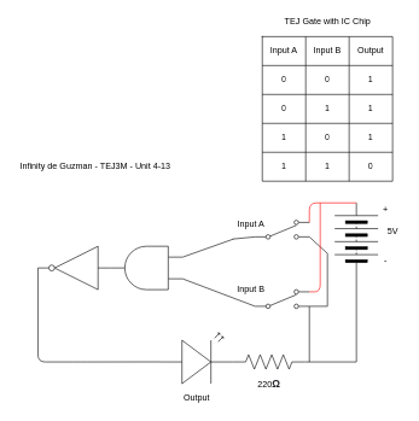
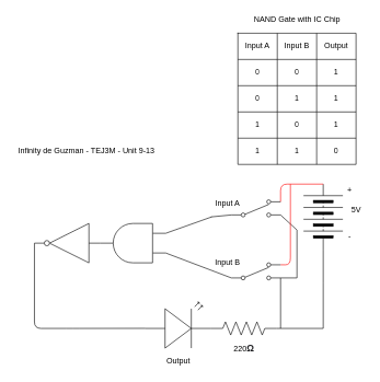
  <mxCell id="0" />
  <mxCell id="1" parent="0" />
  <mxCell id="2" value="5V" style="text;html=1;align=center;verticalAlign=middle;resizable=0;points=[];autosize=1;strokeColor=none;fillColor=none;" parent="1" vertex="1"><mxGeometry x="527" y="310" width="30" height="20" as="geometry" /></mxCell>
  <mxCell id="3" value="-" style="text;html=1;align=center;verticalAlign=middle;resizable=0;points=[];autosize=1;strokeColor=none;fillColor=none;" parent="1" vertex="1"><mxGeometry x="522" y="350" width="20" height="20" as="geometry" /></mxCell>
  <mxCell id="4" value="+" style="text;html=1;align=center;verticalAlign=middle;resizable=0;points=[];autosize=1;strokeColor=none;fillColor=none;" parent="1" vertex="1"><mxGeometry x="522" y="280" width="20" height="20" as="geometry" /></mxCell>
  <mxCell id="5" value="Output" style="text;html=1;align=center;verticalAlign=middle;resizable=0;points=[];autosize=1;strokeColor=none;fillColor=none;" parent="1" vertex="1"><mxGeometry x="246" y="540" width="50" height="20" as="geometry" /></mxCell>
- <mxCell id="6" value="TEJ Gate with IC Chip" style="text;html=1;align=center;verticalAlign=middle;resizable=0;points=[];autosize=1;strokeColor=none;fillColor=none;" parent="1" vertex="1"><mxGeometry x="377" y="20" width="150" height="20" as="geometry" /></mxCell>
- <mxCell id="7" value="Infinity de Guzman - TEJ3M - Unit 4-13" style="text;html=1;align=center;verticalAlign=middle;resizable=0;points=[];autosize=1;strokeColor=none;fillColor=none;" parent="1" vertex="1"><mxGeometry x="20.5" y="220" width="220" height="20" as="geometry" /></mxCell>
+ <mxCell id="6" value="NAND Gate with IC Chip" style="text;html=1;align=center;verticalAlign=middle;resizable=0;points=[];autosize=1;strokeColor=none;fillColor=none;" parent="1" vertex="1"><mxGeometry x="377" y="20" width="150" height="20" as="geometry" /></mxCell>
+ <mxCell id="7" value="Infinity de Guzman - TEJ3M - Unit 9-13" style="text;html=1;align=center;verticalAlign=middle;resizable=0;points=[];autosize=1;strokeColor=none;fillColor=none;" parent="1" vertex="1"><mxGeometry x="20.5" y="220" width="220" height="20" as="geometry" /></mxCell>
  <mxCell id="8" style="edgeStyle=none;rounded=0;orthogonalLoop=1;jettySize=auto;html=1;exitX=0;exitY=0.5;exitDx=0;exitDy=0;entryX=1;entryY=0.5;entryDx=0;entryDy=0;entryPerimeter=0;endArrow=none;endFill=0;" parent="1" source="9" target="16" edge="1"><mxGeometry relative="1" as="geometry"><Array as="points"><mxPoint x="492" y="430" /><mxPoint x="492" y="500" /></Array><mxPoint x="472" y="429.9" as="targetPoint" /></mxGeometry></mxCell>
  <mxCell id="9" value="" style="pointerEvents=1;verticalLabelPosition=bottom;shadow=0;dashed=0;align=center;html=1;verticalAlign=top;shape=mxgraph.electrical.miscellaneous.batteryStack;rotation=-90;" parent="1" vertex="1"><mxGeometry x="442" y="300" width="100" height="60" as="geometry" /></mxCell>
  <mxCell id="10" style="edgeStyle=none;rounded=0;orthogonalLoop=1;jettySize=auto;html=1;exitX=1;exitY=0.885;exitDx=0;exitDy=0;exitPerimeter=0;endArrow=none;endFill=0;entryX=1;entryY=0.885;entryDx=0;entryDy=0;entryPerimeter=0;" parent="1" source="12" target="20" edge="1"><mxGeometry relative="1" as="geometry"><Array as="points"><mxPoint x="452" y="350" /><mxPoint x="452" y="423" /></Array><mxPoint x="452" y="420" as="targetPoint" /></mxGeometry></mxCell>
  <mxCell id="11" style="edgeStyle=none;html=1;exitX=1;exitY=0.115;exitDx=0;exitDy=0;exitPerimeter=0;endArrow=none;endFill=0;strokeColor=#FF0000;entryX=1;entryY=0.5;entryDx=0;entryDy=0;" parent="1" source="12" target="9" edge="1"><mxGeometry relative="1" as="geometry"><mxPoint x="427" y="280" as="targetPoint" /><Array as="points"><mxPoint x="427" y="280" /></Array></mxGeometry></mxCell>
  <mxCell id="12" value="" style="pointerEvents=1;verticalLabelPosition=bottom;shadow=0;dashed=0;align=center;html=1;verticalAlign=top;shape=mxgraph.electrical.electro-mechanical.2-way_switch;rotation=0;" parent="1" vertex="1"><mxGeometry x="352" y="304" width="75" height="26" as="geometry" /></mxCell>
  <mxCell id="13" style="rounded=0;orthogonalLoop=1;jettySize=auto;html=1;exitX=1;exitY=0.5;exitDx=0;exitDy=0;exitPerimeter=0;entryX=0;entryY=0.885;entryDx=0;entryDy=0;entryPerimeter=0;endArrow=none;endFill=0;" parent="1" target="12" edge="1"><mxGeometry relative="1" as="geometry"><mxPoint x="321" y="330" as="sourcePoint" /></mxGeometry></mxCell>
  <mxCell id="14" value="" style="verticalLabelPosition=bottom;shadow=0;dashed=0;align=center;html=1;verticalAlign=top;shape=mxgraph.electrical.opto_electronics.led_2;pointerEvents=1;rotation=0;" parent="1" vertex="1"><mxGeometry x="221" y="460" width="100" height="70" as="geometry" /></mxCell>
  <mxCell id="15" style="edgeStyle=none;html=1;entryX=0;entryY=0.57;entryDx=0;entryDy=0;entryPerimeter=0;endArrow=none;endFill=0;exitX=1;exitY=0.5;exitDx=0;exitDy=0;exitPerimeter=0;" parent="1" target="14" edge="1" source="47"><mxGeometry relative="1" as="geometry"><Array as="points"><mxPoint x="52" y="500" /><mxPoint x="111" y="500" /></Array><mxPoint x="42" y="310" as="sourcePoint" /></mxGeometry></mxCell>
  <mxCell id="16" value="" style="pointerEvents=1;verticalLabelPosition=bottom;shadow=0;dashed=0;align=center;html=1;verticalAlign=top;shape=mxgraph.electrical.resistors.resistor_2;" parent="1" vertex="1"><mxGeometry x="321" y="490" width="100" height="20" as="geometry" /></mxCell>
  <mxCell id="17" value="220&lt;b style=&quot;color: rgb(32 , 33 , 36) ; font-family: &amp;#34;arial&amp;#34; , sans-serif ; font-size: 14px ; text-align: left ; background-color: rgb(255 , 255 , 255)&quot;&gt;Ω&lt;/b&gt;" style="text;html=1;align=center;verticalAlign=middle;resizable=0;points=[];autosize=1;strokeColor=none;fillColor=none;rotation=0;" parent="1" vertex="1"><mxGeometry x="346" y="520" width="50" height="20" as="geometry" /></mxCell>
  <mxCell id="18" style="edgeStyle=none;html=1;exitX=1;exitY=0.885;exitDx=0;exitDy=0;exitPerimeter=0;endArrow=none;endFill=0;" parent="1" source="20" edge="1"><mxGeometry relative="1" as="geometry"><mxPoint x="427" y="500" as="targetPoint" /></mxGeometry></mxCell>
  <mxCell id="19" style="edgeStyle=none;html=1;exitX=1;exitY=0.115;exitDx=0;exitDy=0;exitPerimeter=0;endArrow=none;endFill=0;strokeColor=#FF0000;" parent="1" source="20" edge="1"><mxGeometry relative="1" as="geometry"><mxPoint x="442" y="280" as="targetPoint" /><Array as="points"><mxPoint x="442" y="403" /></Array></mxGeometry></mxCell>
  <mxCell id="20" value="" style="pointerEvents=1;verticalLabelPosition=bottom;shadow=0;dashed=0;align=center;html=1;verticalAlign=top;shape=mxgraph.electrical.electro-mechanical.2-way_switch;rotation=0;" parent="1" vertex="1"><mxGeometry x="352" y="400" width="75" height="26" as="geometry" /></mxCell>
  <mxCell id="21" value="Input A" style="text;html=1;align=center;verticalAlign=middle;resizable=0;points=[];autosize=1;strokeColor=none;fillColor=none;" parent="1" vertex="1"><mxGeometry x="321" y="300" width="50" height="20" as="geometry" /></mxCell>
  <mxCell id="22" value="Input B" style="text;html=1;align=center;verticalAlign=middle;resizable=0;points=[];autosize=1;strokeColor=none;fillColor=none;" parent="1" vertex="1"><mxGeometry x="321" y="390" width="50" height="20" as="geometry" /></mxCell>
  <mxCell id="23" value="" style="shape=table;startSize=0;container=1;collapsible=0;childLayout=tableLayout;" parent="1" vertex="1"><mxGeometry x="362" y="50" width="180" height="200" as="geometry" /></mxCell>
  <mxCell id="24" value="" style="shape=partialRectangle;collapsible=0;dropTarget=0;pointerEvents=0;fillColor=none;top=0;left=0;bottom=0;right=0;points=[[0,0.5],[1,0.5]];portConstraint=eastwest;" parent="23" vertex="1"><mxGeometry width="180" height="40" as="geometry" /></mxCell>
  <mxCell id="25" value="Input A" style="shape=partialRectangle;html=1;whiteSpace=wrap;connectable=0;overflow=hidden;fillColor=none;top=0;left=0;bottom=0;right=0;pointerEvents=1;" parent="24" vertex="1"><mxGeometry width="60" height="40" as="geometry"><mxRectangle width="60" height="40" as="alternateBounds" /></mxGeometry></mxCell>
  <mxCell id="26" value="Input B" style="shape=partialRectangle;html=1;whiteSpace=wrap;connectable=0;overflow=hidden;fillColor=none;top=0;left=0;bottom=0;right=0;pointerEvents=1;" parent="24" vertex="1"><mxGeometry x="60" width="60" height="40" as="geometry"><mxRectangle width="60" height="40" as="alternateBounds" /></mxGeometry></mxCell>
  <mxCell id="27" value="Output" style="shape=partialRectangle;html=1;whiteSpace=wrap;connectable=0;overflow=hidden;fillColor=none;top=0;left=0;bottom=0;right=0;pointerEvents=1;" parent="24" vertex="1"><mxGeometry x="120" width="60" height="40" as="geometry"><mxRectangle width="60" height="40" as="alternateBounds" /></mxGeometry></mxCell>
  <mxCell id="28" value="" style="shape=partialRectangle;collapsible=0;dropTarget=0;pointerEvents=0;fillColor=none;top=0;left=0;bottom=0;right=0;points=[[0,0.5],[1,0.5]];portConstraint=eastwest;" parent="23" vertex="1"><mxGeometry y="40" width="180" height="40" as="geometry" /></mxCell>
  <mxCell id="29" value="0" style="shape=partialRectangle;html=1;whiteSpace=wrap;connectable=0;overflow=hidden;fillColor=none;top=0;left=0;bottom=0;right=0;pointerEvents=1;" parent="28" vertex="1"><mxGeometry width="60" height="40" as="geometry"><mxRectangle width="60" height="40" as="alternateBounds" /></mxGeometry></mxCell>
  <mxCell id="30" value="0" style="shape=partialRectangle;html=1;whiteSpace=wrap;connectable=0;overflow=hidden;fillColor=none;top=0;left=0;bottom=0;right=0;pointerEvents=1;" parent="28" vertex="1"><mxGeometry x="60" width="60" height="40" as="geometry"><mxRectangle width="60" height="40" as="alternateBounds" /></mxGeometry></mxCell>
  <mxCell id="31" value="1" style="shape=partialRectangle;html=1;whiteSpace=wrap;connectable=0;overflow=hidden;fillColor=none;top=0;left=0;bottom=0;right=0;pointerEvents=1;" parent="28" vertex="1"><mxGeometry x="120" width="60" height="40" as="geometry"><mxRectangle width="60" height="40" as="alternateBounds" /></mxGeometry></mxCell>
  <mxCell id="32" value="" style="shape=partialRectangle;collapsible=0;dropTarget=0;pointerEvents=0;fillColor=none;top=0;left=0;bottom=0;right=0;points=[[0,0.5],[1,0.5]];portConstraint=eastwest;" parent="23" vertex="1"><mxGeometry y="80" width="180" height="40" as="geometry" /></mxCell>
  <mxCell id="33" value="0" style="shape=partialRectangle;html=1;whiteSpace=wrap;connectable=0;overflow=hidden;fillColor=none;top=0;left=0;bottom=0;right=0;pointerEvents=1;" parent="32" vertex="1"><mxGeometry width="60" height="40" as="geometry"><mxRectangle width="60" height="40" as="alternateBounds" /></mxGeometry></mxCell>
  <mxCell id="34" value="1" style="shape=partialRectangle;html=1;whiteSpace=wrap;connectable=0;overflow=hidden;fillColor=none;top=0;left=0;bottom=0;right=0;pointerEvents=1;" parent="32" vertex="1"><mxGeometry x="60" width="60" height="40" as="geometry"><mxRectangle width="60" height="40" as="alternateBounds" /></mxGeometry></mxCell>
  <mxCell id="35" value="1" style="shape=partialRectangle;html=1;whiteSpace=wrap;connectable=0;overflow=hidden;fillColor=none;top=0;left=0;bottom=0;right=0;pointerEvents=1;" parent="32" vertex="1"><mxGeometry x="120" width="60" height="40" as="geometry"><mxRectangle width="60" height="40" as="alternateBounds" /></mxGeometry></mxCell>
  <mxCell id="36" value="" style="shape=partialRectangle;collapsible=0;dropTarget=0;pointerEvents=0;fillColor=none;top=0;left=0;bottom=0;right=0;points=[[0,0.5],[1,0.5]];portConstraint=eastwest;" parent="23" vertex="1"><mxGeometry y="120" width="180" height="40" as="geometry" /></mxCell>
  <mxCell id="37" value="1" style="shape=partialRectangle;html=1;whiteSpace=wrap;connectable=0;overflow=hidden;fillColor=none;top=0;left=0;bottom=0;right=0;pointerEvents=1;" parent="36" vertex="1"><mxGeometry width="60" height="40" as="geometry"><mxRectangle width="60" height="40" as="alternateBounds" /></mxGeometry></mxCell>
  <mxCell id="38" value="0" style="shape=partialRectangle;html=1;whiteSpace=wrap;connectable=0;overflow=hidden;fillColor=none;top=0;left=0;bottom=0;right=0;pointerEvents=1;" parent="36" vertex="1"><mxGeometry x="60" width="60" height="40" as="geometry"><mxRectangle width="60" height="40" as="alternateBounds" /></mxGeometry></mxCell>
  <mxCell id="39" value="1" style="shape=partialRectangle;html=1;whiteSpace=wrap;connectable=0;overflow=hidden;fillColor=none;top=0;left=0;bottom=0;right=0;pointerEvents=1;" parent="36" vertex="1"><mxGeometry x="120" width="60" height="40" as="geometry"><mxRectangle width="60" height="40" as="alternateBounds" /></mxGeometry></mxCell>
  <mxCell id="40" value="" style="shape=partialRectangle;collapsible=0;dropTarget=0;pointerEvents=0;fillColor=none;top=0;left=0;bottom=0;right=0;points=[[0,0.5],[1,0.5]];portConstraint=eastwest;" parent="23" vertex="1"><mxGeometry y="160" width="180" height="40" as="geometry" /></mxCell>
  <mxCell id="41" value="1" style="shape=partialRectangle;html=1;whiteSpace=wrap;connectable=0;overflow=hidden;fillColor=none;top=0;left=0;bottom=0;right=0;pointerEvents=1;" parent="40" vertex="1"><mxGeometry width="60" height="40" as="geometry"><mxRectangle width="60" height="40" as="alternateBounds" /></mxGeometry></mxCell>
  <mxCell id="42" value="1" style="shape=partialRectangle;html=1;whiteSpace=wrap;connectable=0;overflow=hidden;fillColor=none;top=0;left=0;bottom=0;right=0;pointerEvents=1;" parent="40" vertex="1"><mxGeometry x="60" width="60" height="40" as="geometry"><mxRectangle width="60" height="40" as="alternateBounds" /></mxGeometry></mxCell>
  <mxCell id="43" value="0" style="shape=partialRectangle;html=1;whiteSpace=wrap;connectable=0;overflow=hidden;fillColor=none;top=0;left=0;bottom=0;right=0;pointerEvents=1;" parent="40" vertex="1"><mxGeometry x="120" width="60" height="40" as="geometry"><mxRectangle width="60" height="40" as="alternateBounds" /></mxGeometry></mxCell>
  <mxCell id="44" value="" style="edgeStyle=none;html=1;endArrow=none;endFill=0;exitX=0;exitY=0.25;exitDx=0;exitDy=0;exitPerimeter=0;" parent="1" edge="1"><mxGeometry relative="1" as="geometry"><mxPoint x="322" y="330" as="targetPoint" /><mxPoint x="252" y="355" as="sourcePoint" /></mxGeometry></mxCell>
  <mxCell id="45" style="edgeStyle=none;html=1;exitX=0;exitY=0.75;exitDx=0;exitDy=0;exitPerimeter=0;endArrow=none;endFill=0;entryX=0;entryY=0.885;entryDx=0;entryDy=0;entryPerimeter=0;" parent="1" target="20" edge="1"><mxGeometry relative="1" as="geometry"><mxPoint x="312" y="410" as="targetPoint" /><mxPoint x="252" y="385" as="sourcePoint" /></mxGeometry></mxCell>
  <mxCell id="46" value="" style="verticalLabelPosition=bottom;shadow=0;dashed=0;align=center;html=1;verticalAlign=top;shape=mxgraph.electrical.logic_gates.logic_gate;operation=and;flipH=1;" vertex="1" parent="1"><mxGeometry x="152" y="340" width="100" height="60" as="geometry" /></mxCell>
  <mxCell id="47" value="" style="verticalLabelPosition=bottom;shadow=0;dashed=0;align=center;html=1;verticalAlign=top;shape=mxgraph.electrical.logic_gates.inverter_2;rotation=-180;" vertex="1" parent="1"><mxGeometry x="52" y="340" width="100" height="60" as="geometry" /></mxCell>
